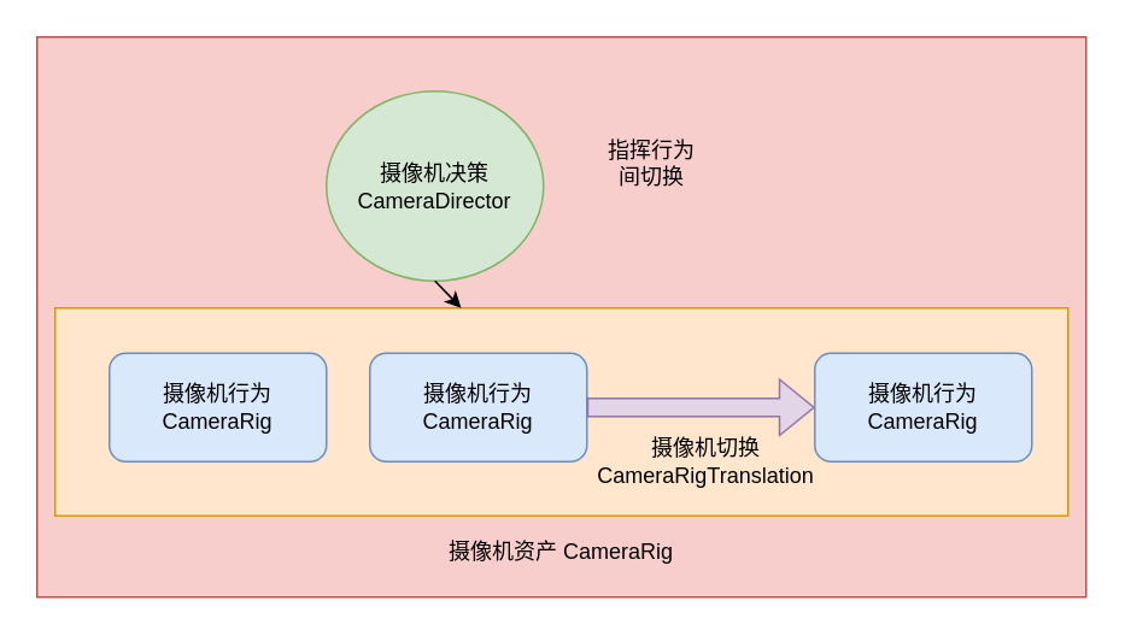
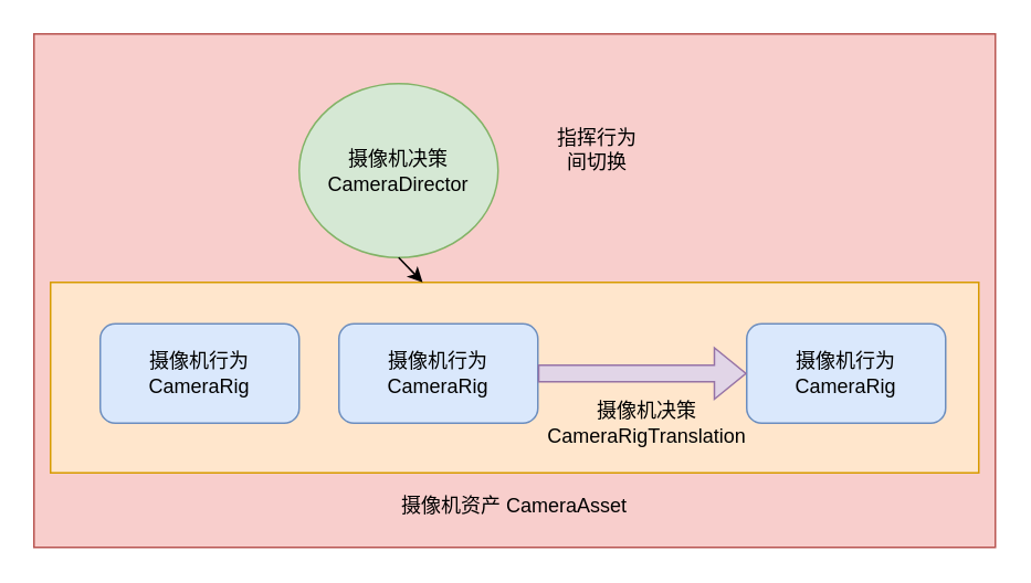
  <mxCell id="0" />
  <mxCell id="1" parent="0" />
  <mxCell id="2" value="" style="rounded=0;whiteSpace=wrap;html=1;fillColor=#f8cecc;strokeColor=#b85450;" vertex="1" parent="1"><mxGeometry x="20" y="20" width="580" height="310" as="geometry" /></mxCell>
- <mxCell id="3" value="摄像机资产 CameraRig" style="text;html=1;strokeColor=none;fillColor=none;align=center;verticalAlign=middle;whiteSpace=wrap;rounded=0;" vertex="1" parent="1"><mxGeometry x="230" y="290" width="160" height="30" as="geometry" /></mxCell>
+ <mxCell id="3" value="摄像机资产 CameraAsset" style="text;html=1;strokeColor=none;fillColor=none;align=center;verticalAlign=middle;whiteSpace=wrap;rounded=0;" vertex="1" parent="1"><mxGeometry x="230" y="290" width="160" height="30" as="geometry" /></mxCell>
  <mxCell id="4" value="摄像机决策&lt;br&gt;CameraDirector" style="ellipse;whiteSpace=wrap;html=1;fillColor=#d5e8d4;strokeColor=#82b366;" vertex="1" parent="1"><mxGeometry x="180" y="50" width="120" height="105" as="geometry" /></mxCell>
  <mxCell id="5" value="" style="rounded=0;whiteSpace=wrap;html=1;fillColor=#ffe6cc;strokeColor=#d79b00;" vertex="1" parent="1"><mxGeometry x="30" y="170" width="560" height="115" as="geometry" /></mxCell>
  <mxCell id="6" value="摄像机行为&lt;br&gt;CameraRig" style="rounded=1;whiteSpace=wrap;html=1;fillColor=#dae8fc;strokeColor=#6c8ebf;" vertex="1" parent="1"><mxGeometry x="60" y="195" width="120" height="60" as="geometry" /></mxCell>
  <mxCell id="7" value="摄像机行为&lt;br&gt;CameraRig" style="rounded=1;whiteSpace=wrap;html=1;fillColor=#dae8fc;strokeColor=#6c8ebf;" vertex="1" parent="1"><mxGeometry x="204" y="195" width="120" height="60" as="geometry" /></mxCell>
  <mxCell id="8" value="摄像机行为&lt;br&gt;CameraRig" style="rounded=1;whiteSpace=wrap;html=1;fillColor=#dae8fc;strokeColor=#6c8ebf;" vertex="1" parent="1"><mxGeometry x="450" y="195" width="120" height="60" as="geometry" /></mxCell>
  <mxCell id="9" value="" style="shape=flexArrow;endArrow=classic;html=1;rounded=0;entryX=0;entryY=0.5;entryDx=0;entryDy=0;exitX=1;exitY=0.5;exitDx=0;exitDy=0;fillColor=#e1d5e7;strokeColor=#9673a6;" edge="1" parent="1" source="7" target="8"><mxGeometry width="50" height="50" relative="1" as="geometry"><mxPoint x="380" y="240" as="sourcePoint" /><mxPoint x="430" y="190" as="targetPoint" /></mxGeometry></mxCell>
- <mxCell id="10" value="摄像机切换&lt;br&gt;CameraRigTranslation" style="text;html=1;strokeColor=none;fillColor=none;align=center;verticalAlign=middle;whiteSpace=wrap;rounded=0;" vertex="1" parent="1"><mxGeometry x="360" y="240" width="60" height="30" as="geometry" /></mxCell>
+ <mxCell id="10" value="摄像机决策&lt;br&gt;CameraRigTranslation" style="text;html=1;strokeColor=none;fillColor=none;align=center;verticalAlign=middle;whiteSpace=wrap;rounded=0;" vertex="1" parent="1"><mxGeometry x="360" y="240" width="60" height="30" as="geometry" /></mxCell>
  <mxCell id="11" value="" style="endArrow=classic;html=1;rounded=0;exitX=0.5;exitY=1;exitDx=0;exitDy=0;" edge="1" parent="1" source="4" target="5"><mxGeometry width="50" height="50" relative="1" as="geometry"><mxPoint x="280" y="160" as="sourcePoint" /><mxPoint x="330" y="110" as="targetPoint" /></mxGeometry></mxCell>
  <mxCell id="12" value="指挥行为间切换" style="text;html=1;strokeColor=none;fillColor=none;align=center;verticalAlign=middle;whiteSpace=wrap;rounded=0;" vertex="1" parent="1"><mxGeometry x="330" y="75" width="60" height="30" as="geometry" /></mxCell>
